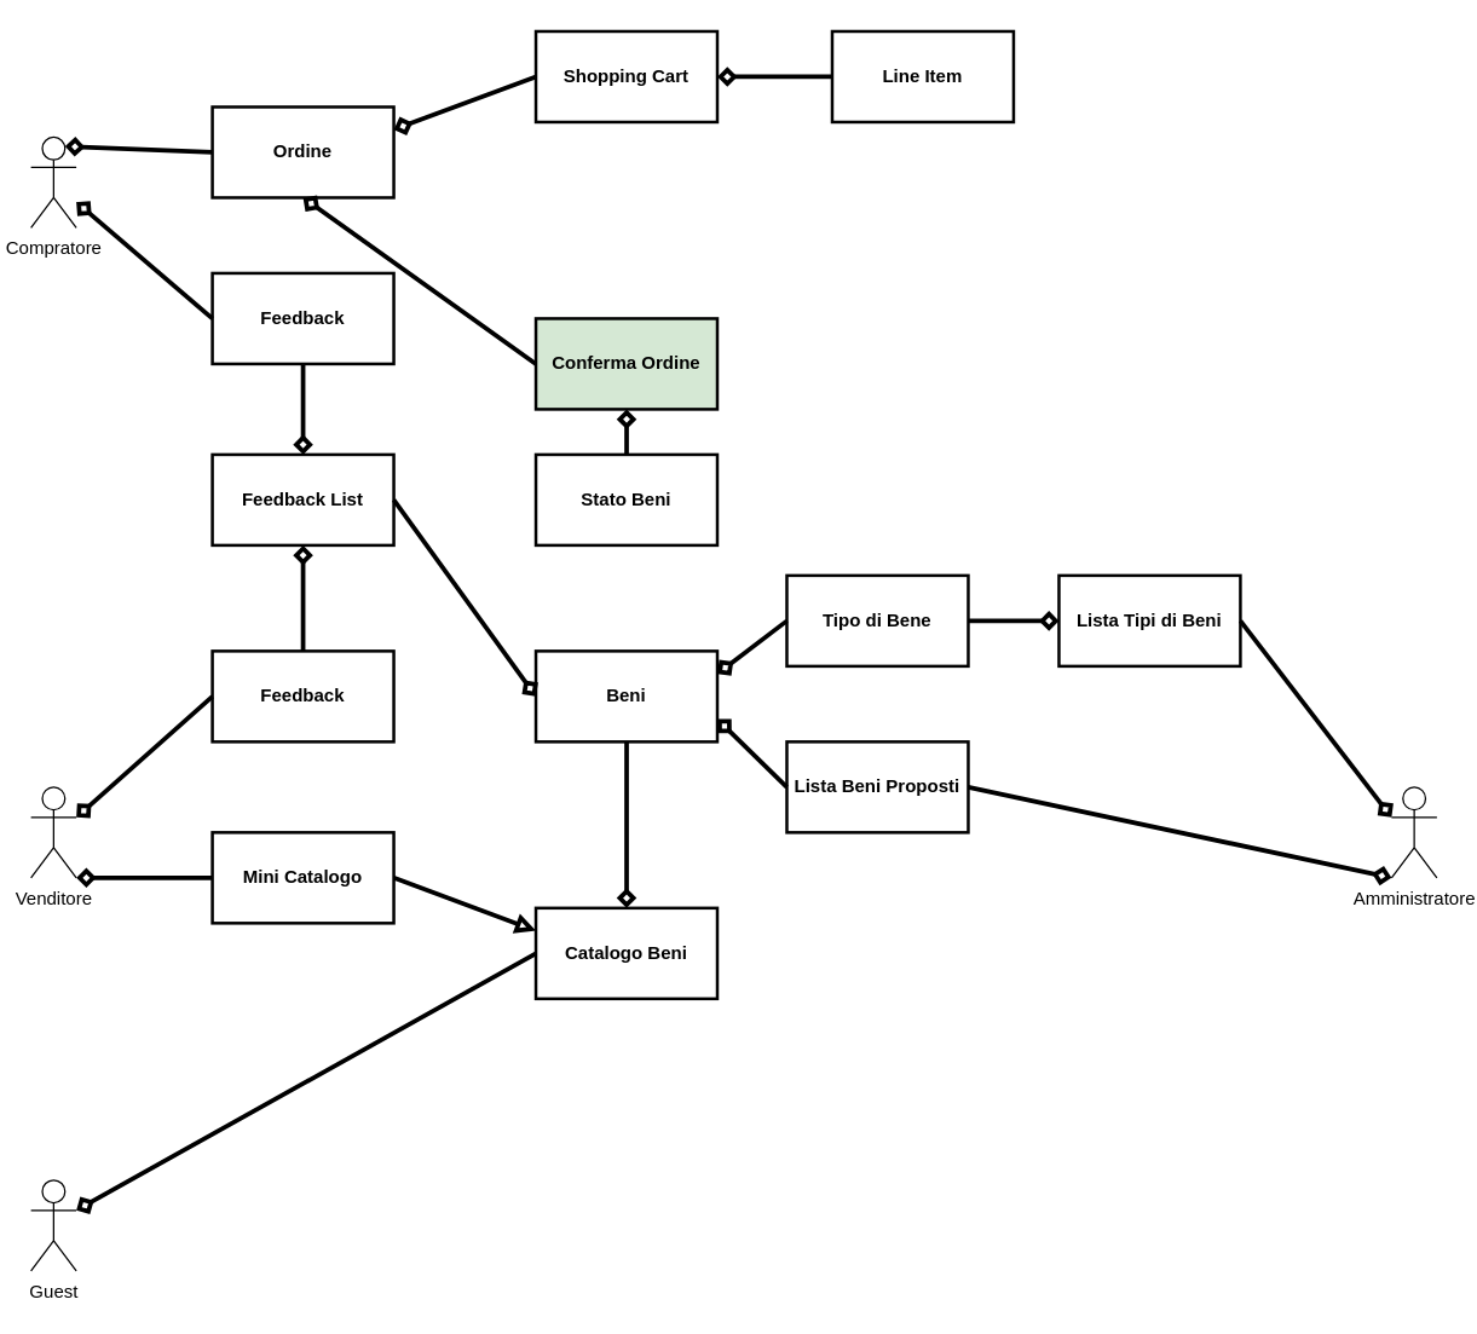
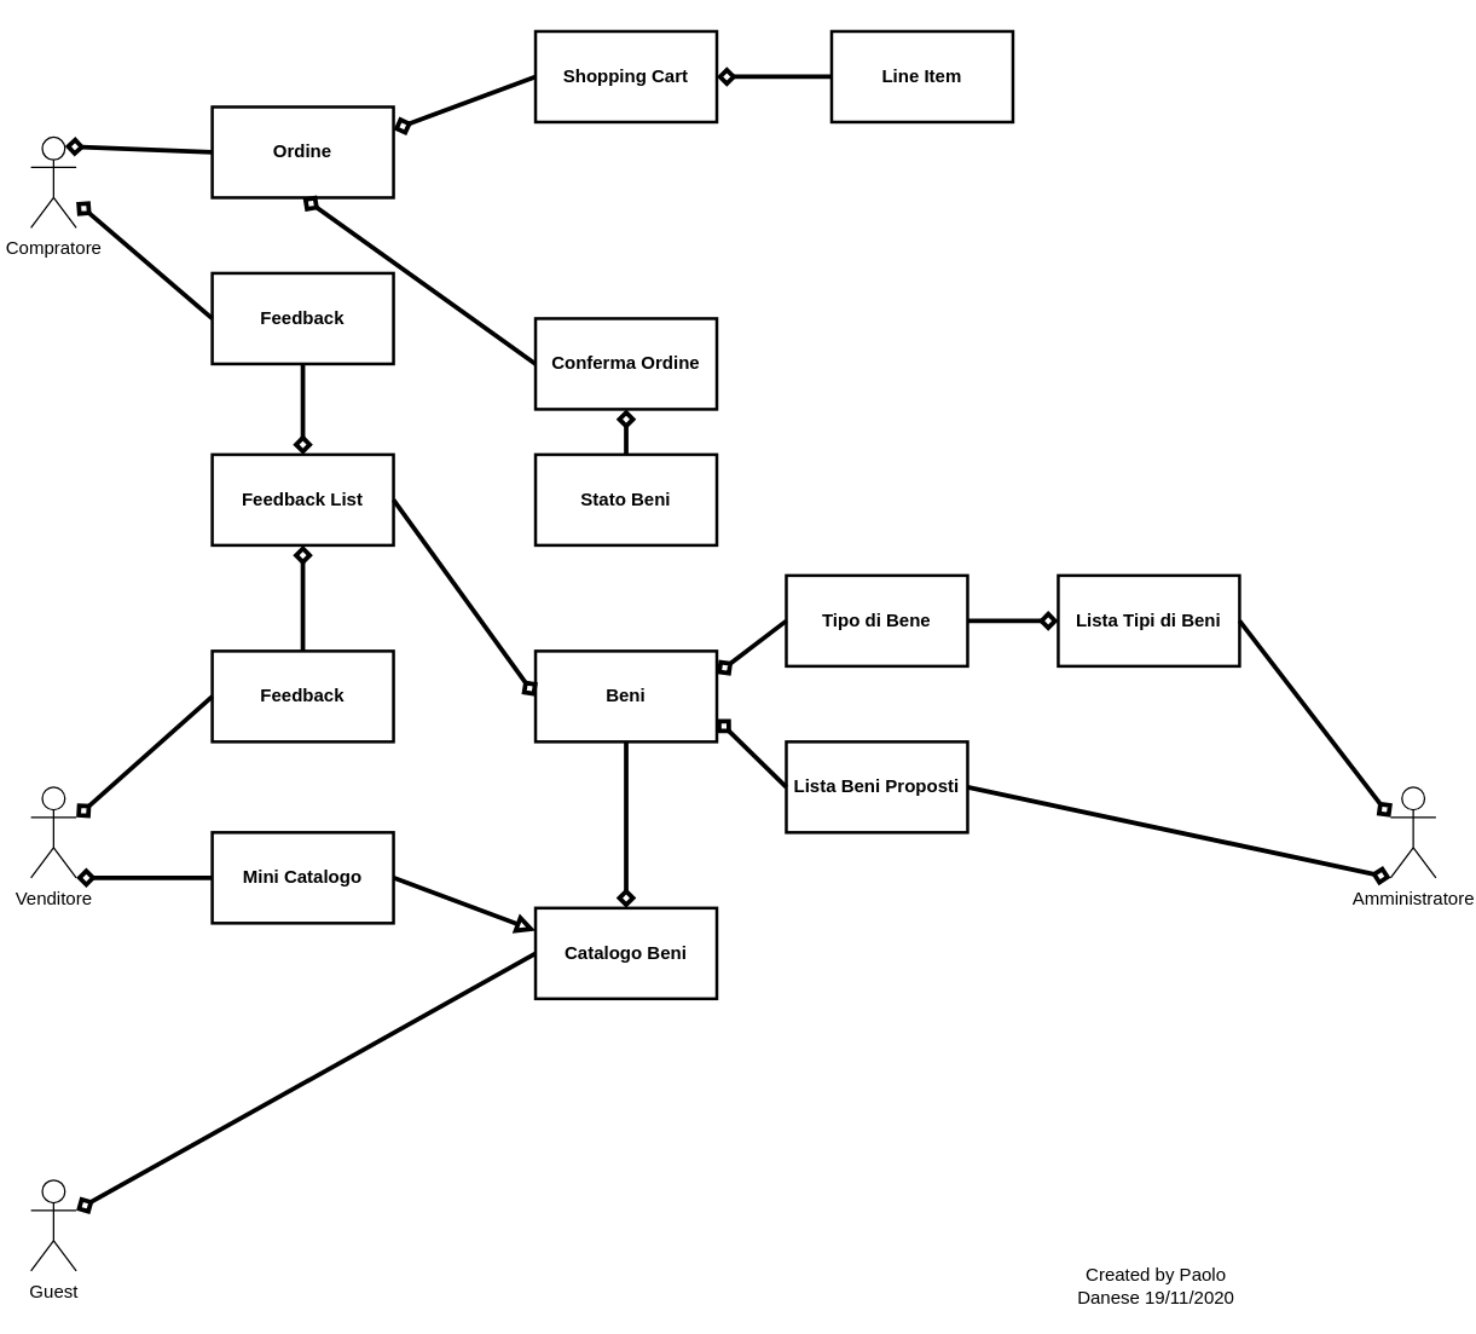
  <mxCell id="0" />
  <mxCell id="1" parent="0" />
  <mxCell id="2" value="Compratore" style="shape=umlActor;verticalLabelPosition=bottom;verticalAlign=top;html=1;outlineConnect=0;" vertex="1" parent="1"><mxGeometry x="20" y="90" width="30" height="60" as="geometry" /></mxCell>
  <mxCell id="3" value="Ordine" style="rounded=0;whiteSpace=wrap;html=1;strokeWidth=2;fontStyle=1" vertex="1" parent="1"><mxGeometry x="140" y="70" width="120" height="60" as="geometry" /></mxCell>
  <mxCell id="4" value="Shopping Cart" style="rounded=0;whiteSpace=wrap;html=1;strokeWidth=2;fontStyle=1" vertex="1" parent="1"><mxGeometry x="354" y="20" width="120" height="60" as="geometry" /></mxCell>
  <mxCell id="5" value="Line Item" style="rounded=0;whiteSpace=wrap;html=1;strokeWidth=2;fontStyle=1" vertex="1" parent="1"><mxGeometry x="550" y="20" width="120" height="60" as="geometry" /></mxCell>
- <mxCell id="6" value="Conferma Ordine" style="rounded=0;whiteSpace=wrap;html=1;strokeWidth=2;fontStyle=1;fillColor=#d5e8d4;" vertex="1" parent="1"><mxGeometry x="354" y="210" width="120" height="60" as="geometry" /></mxCell>
+ <mxCell id="6" value="Conferma Ordine" style="rounded=0;whiteSpace=wrap;html=1;strokeWidth=2;fontStyle=1" vertex="1" parent="1"><mxGeometry x="354" y="210" width="120" height="60" as="geometry" /></mxCell>
  <mxCell id="7" value="Stato Beni" style="rounded=0;whiteSpace=wrap;html=1;strokeWidth=2;fontStyle=1" vertex="1" parent="1"><mxGeometry x="354" y="300" width="120" height="60" as="geometry" /></mxCell>
  <mxCell id="8" value="Beni" style="rounded=0;whiteSpace=wrap;html=1;strokeWidth=2;fontStyle=1" vertex="1" parent="1"><mxGeometry x="354" y="430" width="120" height="60" as="geometry" /></mxCell>
  <mxCell id="9" value="Feedback" style="rounded=0;whiteSpace=wrap;html=1;strokeWidth=2;fontStyle=1" vertex="1" parent="1"><mxGeometry x="140" y="180" width="120" height="60" as="geometry" /></mxCell>
  <mxCell id="10" value="Venditore" style="shape=umlActor;verticalLabelPosition=bottom;verticalAlign=top;html=1;outlineConnect=0;" vertex="1" parent="1"><mxGeometry x="20" y="520" width="30" height="60" as="geometry" /></mxCell>
  <mxCell id="11" value="Feedback" style="rounded=0;whiteSpace=wrap;html=1;strokeWidth=2;fontStyle=1" vertex="1" parent="1"><mxGeometry x="140" y="430" width="120" height="60" as="geometry" /></mxCell>
  <mxCell id="12" value="Mini Catalogo" style="rounded=0;whiteSpace=wrap;html=1;strokeWidth=2;fontStyle=1" vertex="1" parent="1"><mxGeometry x="140" y="550" width="120" height="60" as="geometry" /></mxCell>
  <mxCell id="13" value="Catalogo Beni" style="rounded=0;whiteSpace=wrap;html=1;strokeWidth=2;fontStyle=1" vertex="1" parent="1"><mxGeometry x="354" y="600" width="120" height="60" as="geometry" /></mxCell>
  <mxCell id="14" value="Feedback List" style="rounded=0;whiteSpace=wrap;html=1;strokeWidth=2;fontStyle=1" vertex="1" parent="1"><mxGeometry x="140" y="300" width="120" height="60" as="geometry" /></mxCell>
  <mxCell id="15" value="Lista Beni Proposti" style="rounded=0;whiteSpace=wrap;html=1;strokeWidth=2;fontStyle=1" vertex="1" parent="1"><mxGeometry x="520" y="490" width="120" height="60" as="geometry" /></mxCell>
  <mxCell id="16" value="Tipo di Bene" style="rounded=0;whiteSpace=wrap;html=1;strokeWidth=2;fontStyle=1" vertex="1" parent="1"><mxGeometry x="520" y="380" width="120" height="60" as="geometry" /></mxCell>
  <mxCell id="17" value="Lista Tipi di Beni" style="rounded=0;whiteSpace=wrap;html=1;strokeWidth=2;fontStyle=1" vertex="1" parent="1"><mxGeometry x="700" y="380" width="120" height="60" as="geometry" /></mxCell>
  <mxCell id="18" value="Amministratore" style="shape=umlActor;verticalLabelPosition=bottom;verticalAlign=top;html=1;outlineConnect=0;" vertex="1" parent="1"><mxGeometry x="920" y="520" width="30" height="60" as="geometry" /></mxCell>
  <mxCell id="19" value="Guest" style="shape=umlActor;verticalLabelPosition=bottom;verticalAlign=top;html=1;outlineConnect=0;" vertex="1" parent="1"><mxGeometry x="20" y="780" width="30" height="60" as="geometry" /></mxCell>
  <mxCell id="20" value="" style="endArrow=none;html=1;entryX=0;entryY=0.5;entryDx=0;entryDy=0;startArrow=diamond;startFill=0;exitX=0.75;exitY=0.1;exitDx=0;exitDy=0;exitPerimeter=0;strokeWidth=3;" edge="1" parent="1" source="2" target="3"><mxGeometry width="50" height="50" relative="1" as="geometry"><mxPoint x="390" y="430" as="sourcePoint" /><mxPoint x="440" y="380" as="targetPoint" /></mxGeometry></mxCell>
  <mxCell id="21" value="" style="endArrow=none;html=1;entryX=0;entryY=0.5;entryDx=0;entryDy=0;startArrow=diamond;startFill=0;exitX=1;exitY=0.25;exitDx=0;exitDy=0;strokeWidth=3;" edge="1" parent="1" source="3" target="4"><mxGeometry width="50" height="50" relative="1" as="geometry"><mxPoint x="60" y="127.143" as="sourcePoint" /><mxPoint x="150" y="110" as="targetPoint" /></mxGeometry></mxCell>
  <mxCell id="22" value="" style="endArrow=none;html=1;entryX=0;entryY=0.5;entryDx=0;entryDy=0;startArrow=diamond;startFill=0;exitX=1;exitY=0.5;exitDx=0;exitDy=0;strokeWidth=3;" edge="1" parent="1" source="4" target="5"><mxGeometry width="50" height="50" relative="1" as="geometry"><mxPoint x="80" y="147.143" as="sourcePoint" /><mxPoint x="170" y="130" as="targetPoint" /></mxGeometry></mxCell>
  <mxCell id="23" value="" style="endArrow=none;html=1;entryX=0;entryY=0.5;entryDx=0;entryDy=0;startArrow=diamond;startFill=0;exitX=0.5;exitY=1;exitDx=0;exitDy=0;strokeWidth=3;" edge="1" parent="1" source="3" target="6"><mxGeometry width="50" height="50" relative="1" as="geometry"><mxPoint x="90" y="157.143" as="sourcePoint" /><mxPoint x="180" y="140" as="targetPoint" /></mxGeometry></mxCell>
  <mxCell id="24" value="" style="endArrow=none;html=1;entryX=0;entryY=0.5;entryDx=0;entryDy=0;startArrow=diamond;startFill=0;strokeWidth=3;" edge="1" parent="1" source="2" target="9"><mxGeometry width="50" height="50" relative="1" as="geometry"><mxPoint x="100" y="167.143" as="sourcePoint" /><mxPoint x="190" y="150" as="targetPoint" /></mxGeometry></mxCell>
  <mxCell id="25" value="" style="endArrow=none;html=1;entryX=0;entryY=0.5;entryDx=0;entryDy=0;startArrow=diamond;startFill=0;exitX=1;exitY=0.333;exitDx=0;exitDy=0;exitPerimeter=0;strokeWidth=3;" edge="1" parent="1" source="10" target="11"><mxGeometry width="50" height="50" relative="1" as="geometry"><mxPoint x="130" y="197.143" as="sourcePoint" /><mxPoint x="220" y="180" as="targetPoint" /></mxGeometry></mxCell>
  <mxCell id="26" value="" style="endArrow=none;html=1;entryX=0;entryY=0.5;entryDx=0;entryDy=0;startArrow=diamond;startFill=0;exitX=1;exitY=1;exitDx=0;exitDy=0;exitPerimeter=0;strokeWidth=3;" edge="1" parent="1" source="10" target="12"><mxGeometry width="50" height="50" relative="1" as="geometry"><mxPoint x="140" y="207.143" as="sourcePoint" /><mxPoint x="230" y="190" as="targetPoint" /></mxGeometry></mxCell>
  <mxCell id="27" value="" style="endArrow=none;html=1;entryX=0.5;entryY=1;entryDx=0;entryDy=0;startArrow=diamond;startFill=0;exitX=0.5;exitY=0;exitDx=0;exitDy=0;strokeWidth=3;" edge="1" parent="1" source="13" target="8"><mxGeometry width="50" height="50" relative="1" as="geometry"><mxPoint x="160" y="227.143" as="sourcePoint" /><mxPoint x="250" y="210" as="targetPoint" /></mxGeometry></mxCell>
  <mxCell id="28" value="" style="endArrow=none;html=1;entryX=0.5;entryY=1;entryDx=0;entryDy=0;startArrow=diamond;startFill=0;exitX=0.5;exitY=0;exitDx=0;exitDy=0;strokeWidth=3;" edge="1" parent="1" source="14" target="9"><mxGeometry width="50" height="50" relative="1" as="geometry"><mxPoint x="170" y="237.143" as="sourcePoint" /><mxPoint x="260" y="220" as="targetPoint" /></mxGeometry></mxCell>
  <mxCell id="29" value="" style="endArrow=none;html=1;startArrow=diamond;startFill=0;exitX=0.5;exitY=1;exitDx=0;exitDy=0;entryX=0.5;entryY=0;entryDx=0;entryDy=0;strokeWidth=3;" edge="1" parent="1" source="14" target="11"><mxGeometry width="50" height="50" relative="1" as="geometry"><mxPoint x="180" y="247.143" as="sourcePoint" /><mxPoint x="200" y="450" as="targetPoint" /></mxGeometry></mxCell>
  <mxCell id="30" value="" style="endArrow=none;html=1;entryX=0;entryY=0.5;entryDx=0;entryDy=0;startArrow=diamond;startFill=0;exitX=1;exitY=0.25;exitDx=0;exitDy=0;strokeWidth=3;" edge="1" parent="1" source="8" target="16"><mxGeometry width="50" height="50" relative="1" as="geometry"><mxPoint x="190" y="257.143" as="sourcePoint" /><mxPoint x="280" y="240" as="targetPoint" /></mxGeometry></mxCell>
  <mxCell id="31" value="" style="endArrow=none;html=1;entryX=1;entryY=0.5;entryDx=0;entryDy=0;startArrow=diamond;startFill=0;exitX=0;exitY=0.5;exitDx=0;exitDy=0;strokeWidth=3;" edge="1" parent="1" source="17" target="16"><mxGeometry width="50" height="50" relative="1" as="geometry"><mxPoint x="200" y="267.143" as="sourcePoint" /><mxPoint x="290" y="250" as="targetPoint" /></mxGeometry></mxCell>
  <mxCell id="32" value="" style="endArrow=none;html=1;entryX=1;entryY=0.5;entryDx=0;entryDy=0;startArrow=diamond;startFill=0;exitX=0;exitY=0.333;exitDx=0;exitDy=0;exitPerimeter=0;strokeWidth=3;" edge="1" parent="1" source="18" target="17"><mxGeometry width="50" height="50" relative="1" as="geometry"><mxPoint x="210" y="277.143" as="sourcePoint" /><mxPoint x="300" y="260" as="targetPoint" /></mxGeometry></mxCell>
  <mxCell id="33" value="" style="endArrow=none;html=1;entryX=1;entryY=0.5;entryDx=0;entryDy=0;startArrow=diamond;startFill=0;exitX=0;exitY=1;exitDx=0;exitDy=0;exitPerimeter=0;strokeWidth=3;" edge="1" parent="1" source="18" target="15"><mxGeometry width="50" height="50" relative="1" as="geometry"><mxPoint x="220" y="287.143" as="sourcePoint" /><mxPoint x="310" y="270" as="targetPoint" /></mxGeometry></mxCell>
  <mxCell id="34" value="" style="endArrow=none;html=1;entryX=0;entryY=0.5;entryDx=0;entryDy=0;startArrow=diamond;startFill=0;exitX=1;exitY=0.75;exitDx=0;exitDy=0;strokeWidth=3;" edge="1" parent="1" source="8" target="15"><mxGeometry width="50" height="50" relative="1" as="geometry"><mxPoint x="230" y="297.143" as="sourcePoint" /><mxPoint x="320" y="280" as="targetPoint" /></mxGeometry></mxCell>
  <mxCell id="35" value="" style="endArrow=none;html=1;entryX=0.5;entryY=0;entryDx=0;entryDy=0;startArrow=diamond;startFill=0;exitX=0.5;exitY=1;exitDx=0;exitDy=0;strokeWidth=3;" edge="1" parent="1" source="6" target="7"><mxGeometry width="50" height="50" relative="1" as="geometry"><mxPoint x="240" y="307.143" as="sourcePoint" /><mxPoint x="330" y="290" as="targetPoint" /></mxGeometry></mxCell>
  <mxCell id="36" value="" style="endArrow=none;html=1;entryX=0;entryY=0.5;entryDx=0;entryDy=0;startArrow=diamond;startFill=0;exitX=1;exitY=0.333;exitDx=0;exitDy=0;exitPerimeter=0;strokeWidth=3;" edge="1" parent="1" source="19" target="13"><mxGeometry width="50" height="50" relative="1" as="geometry"><mxPoint x="250" y="317.143" as="sourcePoint" /><mxPoint x="340" y="300" as="targetPoint" /></mxGeometry></mxCell>
  <mxCell id="37" value="" style="endArrow=none;html=1;entryX=1;entryY=0.5;entryDx=0;entryDy=0;startArrow=diamond;startFill=0;exitX=0;exitY=0.5;exitDx=0;exitDy=0;strokeWidth=3;" edge="1" parent="1" source="8" target="14"><mxGeometry width="50" height="50" relative="1" as="geometry"><mxPoint x="260" y="327.143" as="sourcePoint" /><mxPoint x="350" y="310" as="targetPoint" /></mxGeometry></mxCell>
  <mxCell id="38" value="" style="endArrow=block;html=1;exitX=1;exitY=0.5;exitDx=0;exitDy=0;entryX=0;entryY=0.25;entryDx=0;entryDy=0;endFill=0;strokeWidth=3;" edge="1" parent="1" source="12" target="13"><mxGeometry width="50" height="50" relative="1" as="geometry"><mxPoint x="390" y="680" as="sourcePoint" /><mxPoint x="440" y="630" as="targetPoint" /></mxGeometry></mxCell>
+ <mxCell id="39" value="Created by Paolo Danese 19/11/2020" style="text;html=1;strokeColor=none;fillColor=none;align=center;verticalAlign=middle;whiteSpace=wrap;rounded=0;" vertex="1" parent="1"><mxGeometry x="710" y="840" width="110" height="20" as="geometry" /></mxCell>
